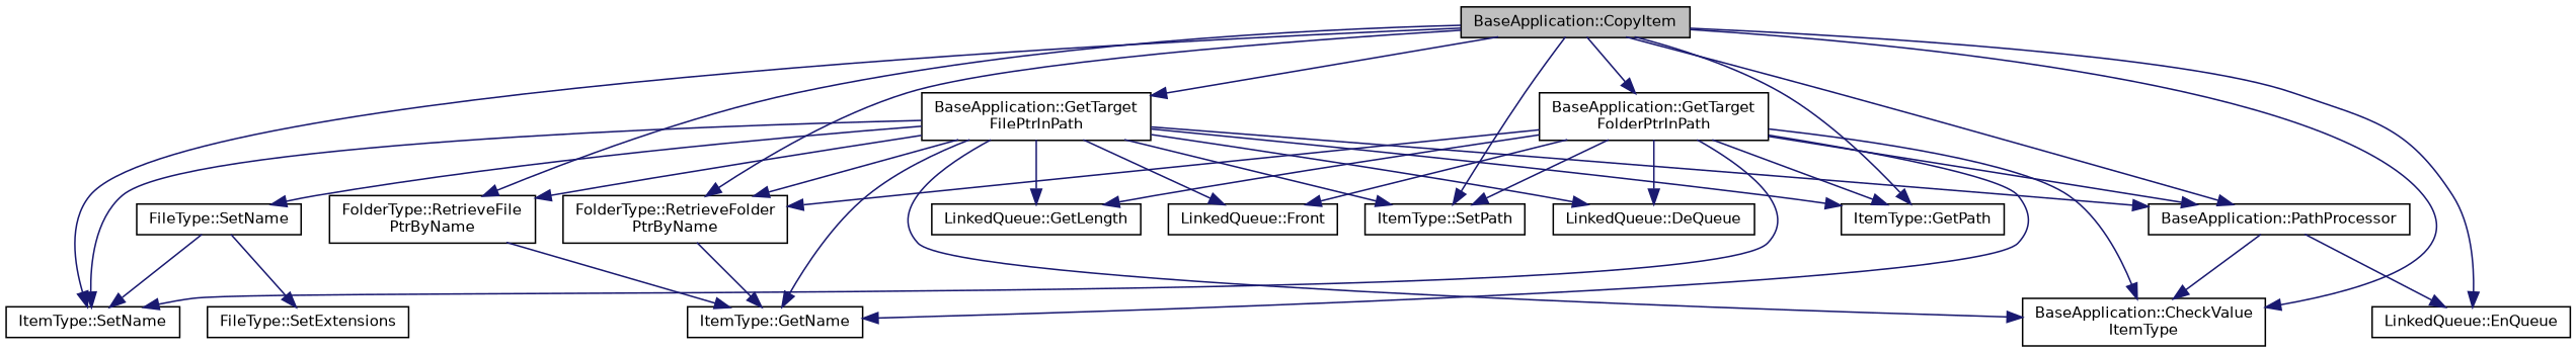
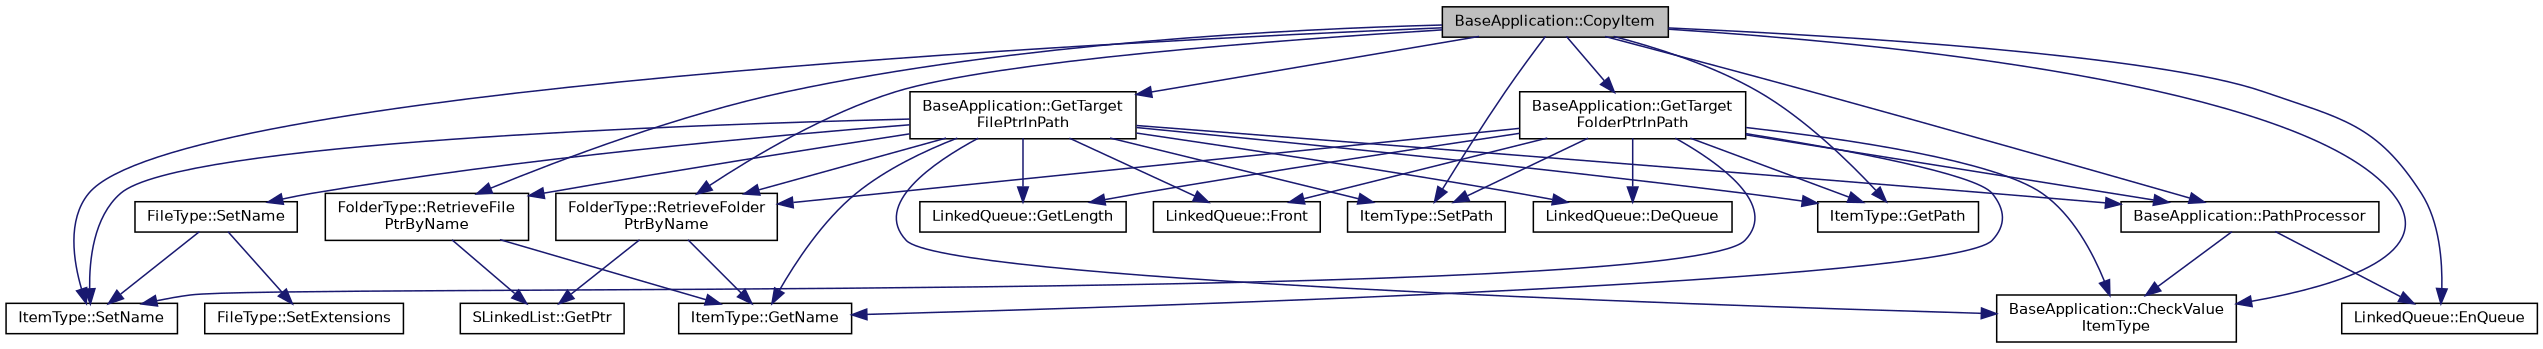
  digraph {
    rankdir=TB
    node [color=black fillcolor=white fontname=Helvetica fontsize=10 shape=record style=filled]
    edge [color=midnightblue fontname=Helvetica fontsize=10 labelfontname=Helvetica labelfontsize=10 style=solid]
    n1 [fillcolor=grey75 fontcolor=black height=0.2 label="BaseApplication::CopyItem" width=0.4]
    n2 [height=0.2 label="BaseApplication::PathProcessor" width=0.4]
    n3 [height=0.2 label="BaseApplication::CheckValue\lItemType" width=0.4]
    n4 [height=0.2 label="ItemType::SetName" width=0.4]
    n5 [height=0.2 label="ItemType::SetPath" width=0.4]
    n6 [height=0.2 label="ItemType::GetPath" width=0.4]
    n7 [height=0.2 label="FolderType::RetrieveFile\lPtrByName" width=0.4]
    n8 [height=0.2 label="FolderType::RetrieveFolder\lPtrByName" width=0.4]
    n9 [height=0.2 label="BaseApplication::GetTarget\lFilePtrInPath" width=0.4]
    n10 [height=0.2 label="BaseApplication::GetTarget\lFolderPtrInPath" width=0.4]
    n11 [height=0.2 label="LinkedQueue::EnQueue" width=0.4]
    n12 [height=0.2 label="FileType::SetName" width=0.4]
    n13 [height=0.2 label="FileType::SetExtensions" width=0.4]
    n14 [height=0.2 label="ItemType::GetName" width=0.4]
+   n15 [height=0.2 label="SLinkedList::GetPtr" width=0.4]
    n16 [height=0.2 label="LinkedQueue::GetLength" width=0.4]
    n17 [height=0.2 label="LinkedQueue::Front" width=0.4]
    n18 [height=0.2 label="LinkedQueue::DeQueue" width=0.4]
    n1 -> n2
    n1 -> n3
    n1 -> n4
    n1 -> n5
    n1 -> n6
    n1 -> n7
    n1 -> n8
    n1 -> n9
    n1 -> n10
    n1 -> n11
    n2 -> n3
    n2 -> n11
    n7 -> n14
+   n7 -> n15
    n8 -> n14
+   n8 -> n15
    n9 -> n2
    n9 -> n3
    n9 -> n4
    n9 -> n5
    n9 -> n6
    n9 -> n7
    n9 -> n8
    n9 -> n12
    n9 -> n14
    n9 -> n16
    n9 -> n17
    n9 -> n18
    n10 -> n2
    n10 -> n3
    n10 -> n4
    n10 -> n5
    n10 -> n6
    n10 -> n8
    n10 -> n14
    n10 -> n16
    n10 -> n17
    n10 -> n18
    n12 -> n4
    n12 -> n13
  }
